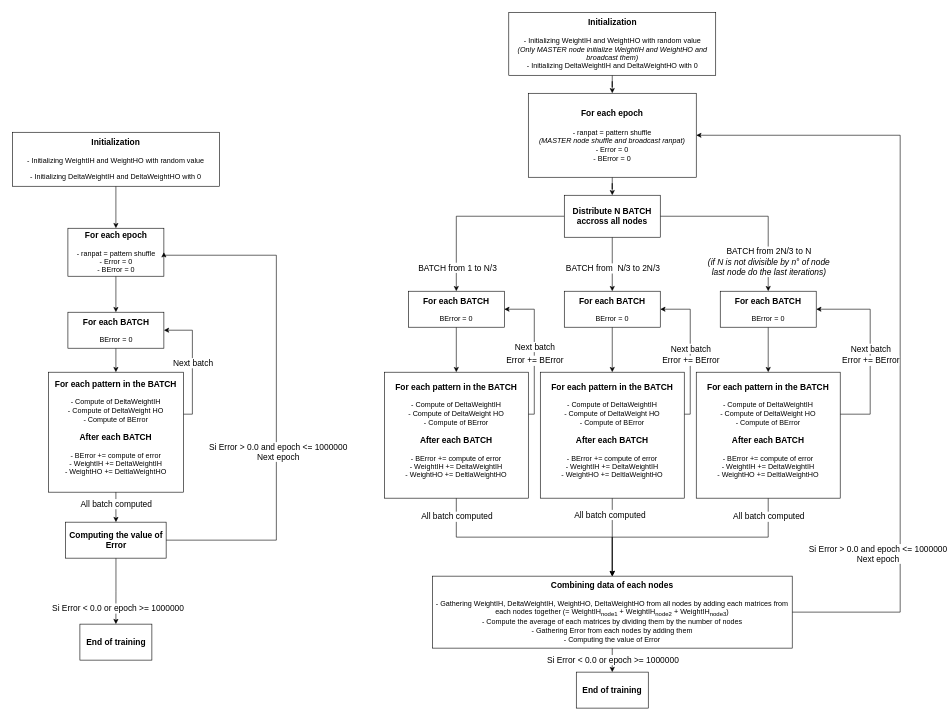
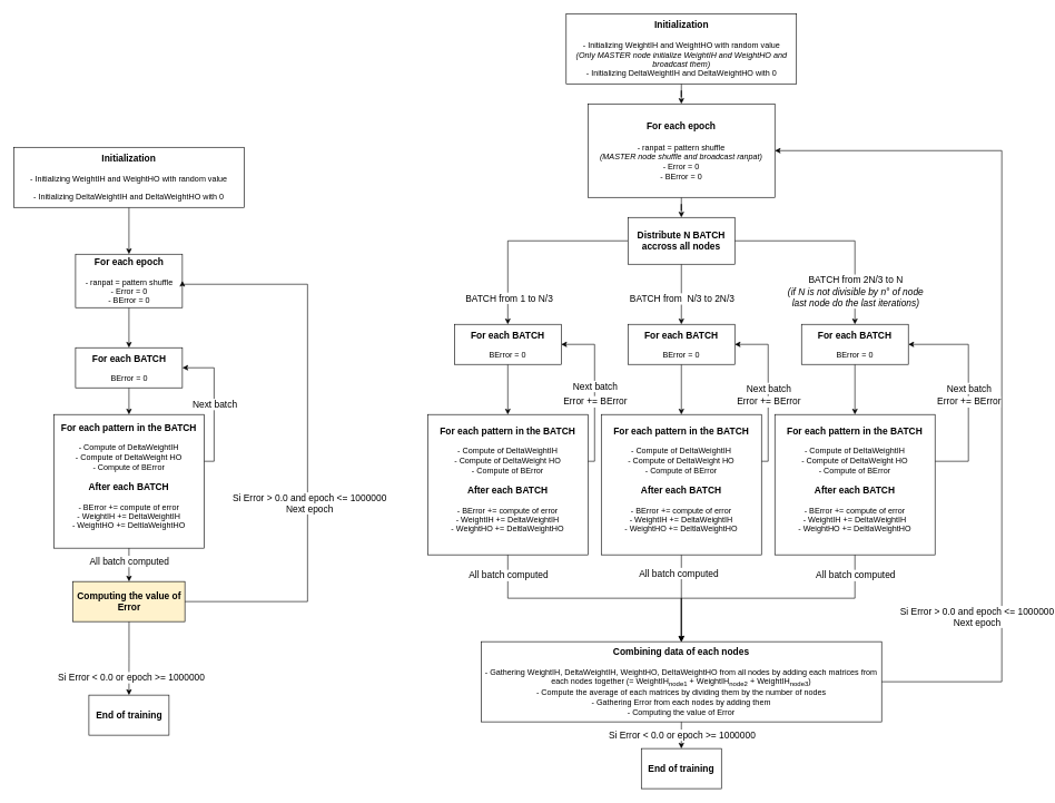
  <mxCell id="0" />
  <mxCell id="1" parent="0" />
  <mxCell id="2" style="edgeStyle=orthogonalEdgeStyle;rounded=0;orthogonalLoop=1;jettySize=auto;html=1;fontSize=14;align=center;" edge="1" parent="1" source="3" target="5"><mxGeometry relative="1" as="geometry" /></mxCell>
  <mxCell id="3" value="&lt;div&gt;&lt;span style=&quot;font-size: 14px&quot;&gt;&lt;b&gt;For each epoch&lt;/b&gt;&lt;/span&gt;&lt;/div&gt;&lt;div&gt;&lt;br&gt;&lt;/div&gt;&lt;div&gt;- ranpat = pattern shuffle&lt;/div&gt;&lt;div&gt;- Error = 0&lt;/div&gt;&lt;div&gt;- BError = 0&lt;/div&gt;" style="whiteSpace=wrap;html=1;align=center;" vertex="1" parent="1"><mxGeometry x="112.5" y="380" width="160" height="80" as="geometry" /></mxCell>
  <mxCell id="4" style="edgeStyle=orthogonalEdgeStyle;rounded=0;orthogonalLoop=1;jettySize=auto;html=1;fontSize=14;align=center;" edge="1" parent="1" source="5" target="11"><mxGeometry relative="1" as="geometry" /></mxCell>
  <mxCell id="5" value="&lt;font style=&quot;font-size: 14px&quot;&gt;&lt;b&gt;For each BATCH&lt;/b&gt;&lt;/font&gt;&lt;br&gt;&lt;div&gt;&lt;span&gt;&lt;br&gt;&lt;/span&gt;&lt;/div&gt;&lt;div&gt;&lt;span&gt;BError = 0&lt;/span&gt;&lt;/div&gt;" style="whiteSpace=wrap;html=1;align=center;" vertex="1" parent="1"><mxGeometry x="112.5" y="520" width="160" height="60" as="geometry" /></mxCell>
  <mxCell id="6" style="edgeStyle=orthogonalEdgeStyle;rounded=0;orthogonalLoop=1;jettySize=auto;html=1;startArrow=none;align=center;" edge="1" parent="1" source="41" target="12"><mxGeometry relative="1" as="geometry" /></mxCell>
  <mxCell id="7" style="edgeStyle=orthogonalEdgeStyle;rounded=0;orthogonalLoop=1;jettySize=auto;html=1;entryX=1;entryY=0.5;entryDx=0;entryDy=0;fontSize=14;align=center;" edge="1" parent="1" source="41" target="3"><mxGeometry relative="1" as="geometry"><Array as="points"><mxPoint x="460" y="900" /><mxPoint x="460" y="425" /><mxPoint x="273" y="425" /></Array></mxGeometry></mxCell>
  <mxCell id="8" value="Si Error &amp;gt; 0.0 and epoch &amp;lt;= 1000000&lt;br&gt;Next epoch" style="edgeLabel;html=1;align=center;verticalAlign=middle;resizable=0;points=[];fontSize=14;labelBorderColor=none;" vertex="1" connectable="0" parent="7"><mxGeometry x="0.257" y="-2" relative="1" as="geometry"><mxPoint y="204" as="offset" /></mxGeometry></mxCell>
  <mxCell id="9" style="edgeStyle=orthogonalEdgeStyle;rounded=0;orthogonalLoop=1;jettySize=auto;html=1;entryX=1;entryY=0.5;entryDx=0;entryDy=0;fontSize=14;endArrow=classic;endFill=1;align=center;" edge="1" parent="1" source="11" target="5"><mxGeometry relative="1" as="geometry"><Array as="points"><mxPoint x="320" y="690" /><mxPoint x="320" y="550" /></Array></mxGeometry></mxCell>
  <mxCell id="10" value="Next batch" style="edgeLabel;html=1;align=center;verticalAlign=middle;resizable=0;points=[];fontSize=14;" vertex="1" connectable="0" parent="9"><mxGeometry x="-0.251" relative="1" as="geometry"><mxPoint y="-25" as="offset" /></mxGeometry></mxCell>
  <mxCell id="11" value="&lt;font style=&quot;font-size: 14px&quot;&gt;&lt;b&gt;For each pattern in the BATCH&lt;/b&gt;&lt;/font&gt;&lt;br&gt;&lt;br&gt;&lt;div&gt;- Compute of DeltaWeightIH&lt;/div&gt;&lt;div&gt;- Compute of DeltaWeight HO&lt;/div&gt;&lt;div&gt;- Compute of BError&lt;/div&gt;&lt;div&gt;&lt;br&gt;&lt;/div&gt;&lt;div&gt;&lt;font style=&quot;font-size: 14px&quot;&gt;&lt;b&gt;After each BATCH&lt;/b&gt;&lt;/font&gt;&lt;/div&gt;&lt;div&gt;&lt;br&gt;&lt;/div&gt;&lt;div&gt;- BError += compute of error&lt;br&gt;&lt;/div&gt;&lt;div&gt;- WeightIH += DeltaWeightIH&lt;/div&gt;&lt;div&gt;- WeightHO += DeltlaWeightHO&lt;/div&gt;&lt;div&gt;&lt;br&gt;&lt;/div&gt;" style="whiteSpace=wrap;html=1;align=center;" vertex="1" parent="1"><mxGeometry x="80" y="620" width="225" height="200" as="geometry" /></mxCell>
  <mxCell id="12" value="&lt;b&gt;&lt;font style=&quot;font-size: 14px&quot;&gt;End of training&lt;/font&gt;&lt;/b&gt;" style="rounded=0;whiteSpace=wrap;html=1;align=center;" vertex="1" parent="1"><mxGeometry x="132.5" y="1040" width="120" height="60" as="geometry" /></mxCell>
  <mxCell id="13" style="edgeStyle=orthogonalEdgeStyle;rounded=0;orthogonalLoop=1;jettySize=auto;html=1;fontSize=14;align=center;" edge="1" parent="1" source="14" target="37"><mxGeometry relative="1" as="geometry" /></mxCell>
  <mxCell id="14" value="&lt;div&gt;&lt;span style=&quot;font-size: 14px&quot;&gt;&lt;b&gt;For each epoch&lt;/b&gt;&lt;/span&gt;&lt;/div&gt;&lt;div&gt;&lt;span style=&quot;font-size: 14px&quot;&gt;&lt;br&gt;&lt;/span&gt;&lt;/div&gt;&lt;div&gt;- ranpat = pattern shuffle&lt;/div&gt;&lt;div&gt;&lt;i&gt;(MASTER node shuffle and broadcast ranpat)&lt;/i&gt;&lt;/div&gt;&lt;div&gt;- Error = 0&lt;/div&gt;&lt;div&gt;- BError = 0&lt;/div&gt;" style="whiteSpace=wrap;html=1;align=center;" vertex="1" parent="1"><mxGeometry x="880" y="155" width="280" height="140" as="geometry" /></mxCell>
  <mxCell id="15" style="edgeStyle=orthogonalEdgeStyle;rounded=0;orthogonalLoop=1;jettySize=auto;html=1;fontSize=14;align=center;" edge="1" parent="1" source="16" target="20"><mxGeometry relative="1" as="geometry"><mxPoint x="720" y="580" as="targetPoint" /></mxGeometry></mxCell>
  <mxCell id="16" value="&lt;font style=&quot;font-size: 14px&quot;&gt;&lt;b&gt;For each BATCH&lt;/b&gt;&lt;/font&gt;&lt;br&gt;&lt;div&gt;&lt;span&gt;&lt;br&gt;&lt;/span&gt;&lt;/div&gt;&lt;div&gt;&lt;span&gt;BError = 0&lt;/span&gt;&lt;/div&gt;" style="whiteSpace=wrap;html=1;align=center;" vertex="1" parent="1"><mxGeometry x="680" y="485" width="160" height="60" as="geometry" /></mxCell>
  <mxCell id="17" style="edgeStyle=orthogonalEdgeStyle;rounded=0;orthogonalLoop=1;jettySize=auto;html=1;fontSize=14;endArrow=classic;endFill=1;align=center;" edge="1" parent="1" source="20" target="40"><mxGeometry relative="1" as="geometry" /></mxCell>
  <mxCell id="18" style="edgeStyle=orthogonalEdgeStyle;rounded=0;orthogonalLoop=1;jettySize=auto;html=1;fontSize=14;endArrow=classic;endFill=1;align=center;" edge="1" parent="1" source="20" target="16"><mxGeometry relative="1" as="geometry"><Array as="points"><mxPoint x="890" y="690" /><mxPoint x="890" y="515" /></Array></mxGeometry></mxCell>
  <mxCell id="19" value="Next batch" style="edgeLabel;html=1;align=center;verticalAlign=middle;resizable=0;points=[];fontSize=14;" vertex="1" connectable="0" parent="18"><mxGeometry x="0.049" relative="1" as="geometry"><mxPoint as="offset" /></mxGeometry></mxCell>
  <mxCell id="20" value="&lt;font style=&quot;font-size: 14px&quot;&gt;&lt;b&gt;For each pattern in the BATCH&lt;/b&gt;&lt;/font&gt;&lt;br&gt;&lt;br&gt;&lt;div&gt;- Compute of DeltaWeightIH&lt;/div&gt;&lt;div&gt;- Compute of DeltaWeight HO&lt;/div&gt;&lt;div&gt;- Compute of BError&lt;/div&gt;&lt;div&gt;&lt;br&gt;&lt;/div&gt;&lt;div&gt;&lt;font style=&quot;font-size: 14px&quot;&gt;&lt;b&gt;After each BATCH&lt;/b&gt;&lt;/font&gt;&lt;/div&gt;&lt;div&gt;&lt;br&gt;&lt;/div&gt;&lt;div&gt;- BError += compute of error&lt;br&gt;&lt;/div&gt;&lt;div&gt;- WeightIH += DeltaWeightIH&lt;/div&gt;&lt;div&gt;- WeightHO += DeltlaWeightHO&lt;/div&gt;&lt;div&gt;&lt;br&gt;&lt;/div&gt;" style="whiteSpace=wrap;html=1;align=center;" vertex="1" parent="1"><mxGeometry x="640" y="620" width="240" height="210" as="geometry" /></mxCell>
  <mxCell id="21" style="edgeStyle=orthogonalEdgeStyle;rounded=0;orthogonalLoop=1;jettySize=auto;html=1;fontSize=14;endArrow=classic;endFill=1;align=center;" edge="1" parent="1" source="23" target="40"><mxGeometry relative="1" as="geometry" /></mxCell>
  <mxCell id="22" style="edgeStyle=orthogonalEdgeStyle;rounded=0;orthogonalLoop=1;jettySize=auto;html=1;entryX=1;entryY=0.5;entryDx=0;entryDy=0;fontSize=14;endArrow=classic;endFill=1;align=center;" edge="1" parent="1" source="23" target="28"><mxGeometry relative="1" as="geometry"><Array as="points"><mxPoint x="1150" y="690" /><mxPoint x="1150" y="515" /></Array></mxGeometry></mxCell>
  <mxCell id="23" value="&lt;font style=&quot;font-size: 14px&quot;&gt;&lt;b&gt;For each pattern in the BATCH&lt;/b&gt;&lt;/font&gt;&lt;br&gt;&lt;br&gt;&lt;div&gt;&lt;span&gt;- Compute of DeltaWeightIH&lt;/span&gt;&lt;/div&gt;&lt;div&gt;&lt;span&gt;- Compute of DeltaWeight HO&lt;/span&gt;&lt;/div&gt;&lt;div&gt;&lt;span&gt;- Compute of BError&lt;/span&gt;&lt;/div&gt;&lt;div&gt;&lt;span&gt;&lt;br&gt;&lt;/span&gt;&lt;/div&gt;&lt;div&gt;&lt;span&gt;&lt;font style=&quot;font-size: 14px&quot;&gt;&lt;b&gt;After each BATCH&lt;/b&gt;&lt;/font&gt;&lt;/span&gt;&lt;/div&gt;&lt;div&gt;&lt;span&gt;&lt;br&gt;&lt;/span&gt;&lt;/div&gt;&lt;div&gt;- BError += compute of error&lt;span&gt;&lt;br&gt;&lt;/span&gt;&lt;/div&gt;&lt;div&gt;&lt;span&gt;- WeightIH += DeltaWeightIH&lt;/span&gt;&lt;/div&gt;&lt;div&gt;&lt;span&gt;- WeightHO += DeltlaWeightHO&lt;/span&gt;&lt;/div&gt;&lt;div&gt;&lt;br&gt;&lt;/div&gt;" style="whiteSpace=wrap;html=1;align=center;" vertex="1" parent="1"><mxGeometry x="900" y="620" width="240" height="210" as="geometry" /></mxCell>
  <mxCell id="24" style="edgeStyle=orthogonalEdgeStyle;rounded=0;orthogonalLoop=1;jettySize=auto;html=1;fontSize=14;endArrow=classic;endFill=1;align=center;" edge="1" parent="1" source="26" target="40"><mxGeometry relative="1" as="geometry" /></mxCell>
  <mxCell id="25" style="edgeStyle=orthogonalEdgeStyle;rounded=0;orthogonalLoop=1;jettySize=auto;html=1;entryX=1;entryY=0.5;entryDx=0;entryDy=0;fontSize=14;endArrow=classic;endFill=1;align=center;" edge="1" parent="1" source="26" target="30"><mxGeometry relative="1" as="geometry"><Array as="points"><mxPoint x="1450" y="690" /><mxPoint x="1450" y="515" /></Array></mxGeometry></mxCell>
  <mxCell id="26" value="&lt;font style=&quot;font-size: 14px&quot;&gt;&lt;b&gt;For each pattern in the BATCH&lt;/b&gt;&lt;/font&gt;&lt;br&gt;&lt;br&gt;&lt;div&gt;- Compute of DeltaWeightIH&lt;/div&gt;&lt;div&gt;- Compute of DeltaWeight HO&lt;/div&gt;&lt;div&gt;- Compute of BError&lt;/div&gt;&lt;div&gt;&lt;br&gt;&lt;/div&gt;&lt;div&gt;&lt;font style=&quot;font-size: 14px&quot;&gt;&lt;b&gt;After each BATCH&lt;/b&gt;&lt;/font&gt;&lt;/div&gt;&lt;div&gt;&lt;br&gt;&lt;/div&gt;&lt;div&gt;- BError += compute of error&lt;br&gt;&lt;/div&gt;&lt;div&gt;- WeightIH += DeltaWeightIH&lt;/div&gt;&lt;div&gt;- WeightHO += DeltlaWeightHO&lt;/div&gt;&lt;div&gt;&lt;br&gt;&lt;/div&gt;" style="whiteSpace=wrap;html=1;align=center;" vertex="1" parent="1"><mxGeometry x="1160" y="620" width="240" height="210" as="geometry" /></mxCell>
  <mxCell id="27" style="edgeStyle=orthogonalEdgeStyle;rounded=0;orthogonalLoop=1;jettySize=auto;html=1;fontSize=14;align=center;" edge="1" parent="1" source="28" target="23"><mxGeometry relative="1" as="geometry" /></mxCell>
  <mxCell id="28" value="&lt;font style=&quot;font-size: 14px&quot;&gt;&lt;b&gt;For each BATCH&lt;/b&gt;&lt;/font&gt;&lt;br&gt;&lt;div&gt;&lt;span&gt;&lt;br&gt;&lt;/span&gt;&lt;/div&gt;&lt;div&gt;&lt;span&gt;BError = 0&lt;/span&gt;&lt;/div&gt;" style="whiteSpace=wrap;html=1;align=center;" vertex="1" parent="1"><mxGeometry x="940" y="485" width="160" height="60" as="geometry" /></mxCell>
  <mxCell id="29" style="edgeStyle=orthogonalEdgeStyle;rounded=0;orthogonalLoop=1;jettySize=auto;html=1;fontSize=14;align=center;" edge="1" parent="1" source="30" target="26"><mxGeometry relative="1" as="geometry" /></mxCell>
  <mxCell id="30" value="&lt;font style=&quot;font-size: 14px&quot;&gt;&lt;b&gt;For each BATCH&lt;/b&gt;&lt;/font&gt;&lt;br&gt;&lt;div&gt;&lt;span&gt;&lt;br&gt;&lt;/span&gt;&lt;/div&gt;&lt;div&gt;&lt;span&gt;BError = 0&lt;/span&gt;&lt;/div&gt;" style="whiteSpace=wrap;html=1;align=center;" vertex="1" parent="1"><mxGeometry x="1200" y="485" width="160" height="60" as="geometry" /></mxCell>
  <mxCell id="31" style="edgeStyle=orthogonalEdgeStyle;rounded=0;orthogonalLoop=1;jettySize=auto;html=1;fontSize=14;align=center;" edge="1" parent="1" source="37" target="16"><mxGeometry relative="1" as="geometry" /></mxCell>
  <mxCell id="32" value="BATCH from 1 to N/3" style="edgeLabel;html=1;align=center;verticalAlign=middle;resizable=0;points=[];fontSize=14;" vertex="1" connectable="0" parent="31"><mxGeometry x="0.089" y="-4" relative="1" as="geometry"><mxPoint x="-13" y="89" as="offset" /></mxGeometry></mxCell>
  <mxCell id="33" style="edgeStyle=orthogonalEdgeStyle;rounded=0;orthogonalLoop=1;jettySize=auto;html=1;fontSize=14;align=center;" edge="1" parent="1" source="37" target="28"><mxGeometry relative="1" as="geometry" /></mxCell>
  <mxCell id="34" value="BATCH from&amp;nbsp; N/3 to 2N/3" style="edgeLabel;html=1;align=center;verticalAlign=middle;resizable=0;points=[];fontSize=14;" vertex="1" connectable="0" parent="33"><mxGeometry x="-0.404" y="-2" relative="1" as="geometry"><mxPoint x="2" y="24" as="offset" /></mxGeometry></mxCell>
  <mxCell id="35" style="edgeStyle=orthogonalEdgeStyle;rounded=0;orthogonalLoop=1;jettySize=auto;html=1;fontSize=14;align=center;" edge="1" parent="1" source="37" target="30"><mxGeometry relative="1" as="geometry" /></mxCell>
  <mxCell id="36" value="BATCH from 2N/3 to N&lt;br&gt;&lt;i&gt;(if N is not divisible by n° of node&lt;br&gt;last node do the last iterations)&lt;/i&gt;" style="edgeLabel;html=1;align=center;verticalAlign=middle;resizable=0;points=[];fontSize=14;" vertex="1" connectable="0" parent="35"><mxGeometry x="0.185" y="2" relative="1" as="geometry"><mxPoint x="-2" y="74" as="offset" /></mxGeometry></mxCell>
  <mxCell id="37" value="&lt;div style=&quot;&quot;&gt;&lt;span style=&quot;font-size: 14px&quot;&gt;&lt;b&gt;Distribute N BATCH accross all nodes&lt;/b&gt;&lt;/span&gt;&lt;/div&gt;" style="whiteSpace=wrap;html=1;align=center;" vertex="1" parent="1"><mxGeometry x="940" y="325" width="160" height="70" as="geometry" /></mxCell>
  <mxCell id="38" style="edgeStyle=orthogonalEdgeStyle;rounded=0;orthogonalLoop=1;jettySize=auto;html=1;fontSize=14;endArrow=classic;endFill=1;align=center;" edge="1" parent="1" source="40" target="45"><mxGeometry relative="1" as="geometry" /></mxCell>
  <mxCell id="39" style="edgeStyle=orthogonalEdgeStyle;rounded=0;orthogonalLoop=1;jettySize=auto;html=1;fontSize=14;endArrow=classic;endFill=1;align=center;" edge="1" parent="1" source="40" target="14"><mxGeometry relative="1" as="geometry"><Array as="points"><mxPoint x="1500" y="1020" /><mxPoint x="1500" y="225" /></Array></mxGeometry></mxCell>
  <mxCell id="40" value="&lt;b style=&quot;font-size: 14px&quot;&gt;Combining data of each nodes&lt;br&gt;&lt;/b&gt;&lt;br&gt;&lt;font style=&quot;font-size: 12px&quot;&gt;- Gathering WeightIH,&amp;nbsp;DeltaWeightIH,&amp;nbsp;WeightHO, DeltaWeightHO from all nodes by adding each matrices from each nodes together (= WeightIH&lt;sub&gt;node1&lt;/sub&gt; + WeightIH&lt;sub&gt;node2&lt;/sub&gt; + WeightIH&lt;sub&gt;node3&lt;/sub&gt;)&lt;br&gt;- Compute the average of each matrices by dividing them by the number of nodes&lt;br&gt;- Gathering Error from each nodes by adding them&lt;br&gt;- Computing the value of Error&lt;/font&gt;" style="whiteSpace=wrap;html=1;align=center;" vertex="1" parent="1"><mxGeometry x="720" y="960" width="600" height="120" as="geometry" /></mxCell>
- <mxCell id="41" value="&lt;b&gt;&lt;font style=&quot;font-size: 14px&quot;&gt;Computing the value of Error&lt;/font&gt;&lt;/b&gt;" style="rounded=0;whiteSpace=wrap;html=1;align=center;" vertex="1" parent="1"><mxGeometry x="108.75" y="870" width="167.5" height="60" as="geometry" /></mxCell>
+ <mxCell id="41" value="&lt;b&gt;&lt;font style=&quot;font-size: 14px&quot;&gt;Computing the value of Error&lt;/font&gt;&lt;/b&gt;" style="rounded=0;whiteSpace=wrap;html=1;align=center;fillColor=#fff2cc;" vertex="1" parent="1"><mxGeometry x="108.75" y="870" width="167.5" height="60" as="geometry" /></mxCell>
  <mxCell id="42" value="" style="edgeStyle=orthogonalEdgeStyle;rounded=0;orthogonalLoop=1;jettySize=auto;html=1;endArrow=classic;endFill=1;align=center;" edge="1" parent="1" source="11" target="41"><mxGeometry relative="1" as="geometry"><mxPoint x="192.5" y="760" as="sourcePoint" /><mxPoint x="192.5" y="1040" as="targetPoint" /></mxGeometry></mxCell>
  <mxCell id="43" value="Si Error &amp;lt; 0.0 or epoch &amp;gt;= 1000000" style="edgeLabel;html=1;align=center;verticalAlign=middle;resizable=0;points=[];fontSize=14;" vertex="1" connectable="0" parent="42"><mxGeometry x="-0.24" y="2" relative="1" as="geometry"><mxPoint x="1" y="174" as="offset" /></mxGeometry></mxCell>
  <mxCell id="44" value="All batch computed" style="edgeLabel;html=1;align=center;verticalAlign=middle;resizable=0;points=[];fontSize=14;" vertex="1" connectable="0" parent="42"><mxGeometry x="-0.251" relative="1" as="geometry"><mxPoint as="offset" /></mxGeometry></mxCell>
  <mxCell id="45" value="&lt;b&gt;&lt;font style=&quot;font-size: 14px&quot;&gt;End of training&lt;/font&gt;&lt;/b&gt;" style="rounded=0;whiteSpace=wrap;html=1;align=center;" vertex="1" parent="1"><mxGeometry x="960" y="1120" width="120" height="60" as="geometry" /></mxCell>
  <mxCell id="46" value="Si Error &amp;lt; 0.0 or epoch &amp;gt;= 1000000" style="edgeLabel;html=1;align=center;verticalAlign=middle;resizable=0;points=[];fontSize=14;" vertex="1" connectable="0" parent="1"><mxGeometry x="1020" y="1099.997" as="geometry" /></mxCell>
  <mxCell id="47" style="edgeStyle=orthogonalEdgeStyle;rounded=0;orthogonalLoop=1;jettySize=auto;html=1;fontSize=14;endArrow=classic;endFill=1;align=center;" edge="1" parent="1" source="48" target="3"><mxGeometry relative="1" as="geometry" /></mxCell>
  <mxCell id="48" value="&lt;font style=&quot;font-size: 14px&quot;&gt;&lt;b&gt;Initialization&lt;/b&gt;&lt;/font&gt;&lt;br&gt;&lt;br&gt;- Initializing WeightIH and WeightHO with random value&lt;br&gt;&lt;br&gt;- Initializing DeltaWeightIH and DeltaWeightHO with 0" style="rounded=0;whiteSpace=wrap;html=1;align=center;" vertex="1" parent="1"><mxGeometry x="20" y="220" width="345" height="90" as="geometry" /></mxCell>
  <mxCell id="49" style="edgeStyle=orthogonalEdgeStyle;rounded=0;orthogonalLoop=1;jettySize=auto;html=1;fontSize=14;endArrow=classic;endFill=1;align=center;" edge="1" parent="1" source="50" target="14"><mxGeometry relative="1" as="geometry" /></mxCell>
  <mxCell id="50" value="&lt;b&gt;&lt;font style=&quot;font-size: 14px&quot;&gt;Initialization&lt;/font&gt;&lt;/b&gt;&lt;br&gt;&lt;br&gt;- Initializing WeightIH and WeightHO with random value&lt;br&gt;&lt;i&gt;(Only MASTER node initialize WeightIH and WeightHO and broadcast them)&lt;/i&gt;&lt;br&gt;- Initializing DeltaWeightIH and DeltaWeightHO with 0" style="rounded=0;whiteSpace=wrap;html=1;align=center;" vertex="1" parent="1"><mxGeometry x="847.5" width="345" height="105" as="geometry" y="20" /></mxCell>
  <mxCell id="51" value="Si Error &amp;gt; 0.0 and epoch &amp;lt;= 1000000&lt;br&gt;Next epoch" style="edgeLabel;html=1;align=center;verticalAlign=middle;resizable=0;points=[];fontSize=14;labelBorderColor=none;rotation=0;" vertex="1" connectable="0" parent="1"><mxGeometry x="1450" y="920.001" as="geometry"><mxPoint x="12" y="2" as="offset" /></mxGeometry></mxCell>
  <mxCell id="52" value="Next batch" style="edgeLabel;html=1;align=center;verticalAlign=middle;resizable=0;points=[];fontSize=14;" vertex="1" connectable="0" parent="1"><mxGeometry x="1150" y="580" as="geometry" /></mxCell>
  <mxCell id="53" value="Next batch" style="edgeLabel;html=1;align=center;verticalAlign=middle;resizable=0;points=[];fontSize=14;" vertex="1" connectable="0" parent="1"><mxGeometry x="1450" y="580" as="geometry" /></mxCell>
  <mxCell id="54" value="All batch computed" style="edgeLabel;html=1;align=center;verticalAlign=middle;resizable=0;points=[];fontSize=14;" vertex="1" connectable="0" parent="1"><mxGeometry x="760" y="860" as="geometry" /></mxCell>
  <mxCell id="55" value="All batch computed" style="edgeLabel;html=1;align=center;verticalAlign=middle;resizable=0;points=[];fontSize=14;" vertex="1" connectable="0" parent="1"><mxGeometry x="1020" y="790" as="geometry"><mxPoint x="-5" y="67" as="offset" /></mxGeometry></mxCell>
  <mxCell id="56" value="All batch computed" style="edgeLabel;html=1;align=center;verticalAlign=middle;resizable=0;points=[];fontSize=14;" vertex="1" connectable="0" parent="1"><mxGeometry x="1280" y="860" as="geometry" /></mxCell>
  <mxCell id="57" value="Error += BError" style="edgeLabel;html=1;align=center;verticalAlign=middle;resizable=0;points=[];fontSize=14;" vertex="1" connectable="0" parent="1"><mxGeometry x="1150" y="600.001" as="geometry" /></mxCell>
  <mxCell id="58" value="Error += BError" style="edgeLabel;html=1;align=center;verticalAlign=middle;resizable=0;points=[];fontSize=14;" vertex="1" connectable="0" parent="1"><mxGeometry x="1450" y="600.001" as="geometry" /></mxCell>
  <mxCell id="59" value="Error += BError" style="edgeLabel;html=1;align=center;verticalAlign=middle;resizable=0;points=[];fontSize=14;" vertex="1" connectable="0" parent="1"><mxGeometry x="890" y="600.001" as="geometry" /></mxCell>
